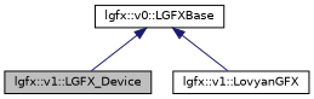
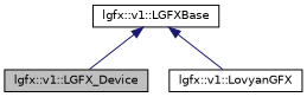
  digraph {
    node [color=black fillcolor=white fontname=Helvetica fontsize=10 shape=record style=filled]
    edge [color=midnightblue dir=back fontname=Helvetica fontsize=10 labelfontname=Helvetica labelfontsize=10 style=solid]
    n1 [fillcolor=grey75 fontcolor=black height=0.2 label="lgfx::v1::LGFX_Device" width=0.4]
    n2 [height=0.2 label="lgfx::v1::LovyanGFX" width=0.4]
-   n3 [height=0.2 label="lgfx::v0::LGFXBase" width=0.4]
+   n3 [height=0.2 label="lgfx::v1::LGFXBase" width=0.4]
    n3 -> n1
    n3 -> n2
  }
